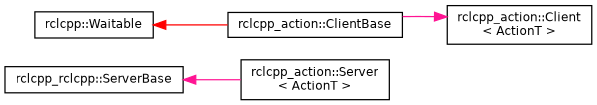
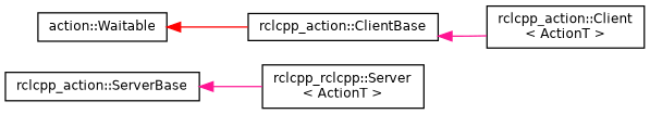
  digraph {
    rankdir=LR
    node [color=black fillcolor=white fontname=Helvetica fontsize=10 shape=record style=filled]
    edge [color=deeppink dir=back fontname=Helvetica fontsize=10 labelfontname=Helvetica labelfontsize=10 style=solid]
-   n1 [height=0.2 label="rclcpp_action::Server\l\< ActionT \>" width=0.4]
-   n2 [height=0.2 label="rclcpp::Waitable" width=0.4]
+   n1 [height=0.2 label="rclcpp_rclcpp::Server\l\< ActionT \>" width=0.4]
+   n2 [height=0.2 label="action::Waitable" width=0.4]
    n3 [height=0.2 label="rclcpp_action::ClientBase" width=0.4]
    n4 [height=0.2 label="rclcpp_action::Client\l\< ActionT \>" width=0.4]
-   n5 [height=0.2 label="rclcpp_rclcpp::ServerBase" width=0.4]
+   n5 [height=0.2 label="rclcpp_action::ServerBase" width=0.4]
    n2 -> n3 [color=red]
-   n4 -> n3
+   n3 -> n4
    n5 -> n1
  }
